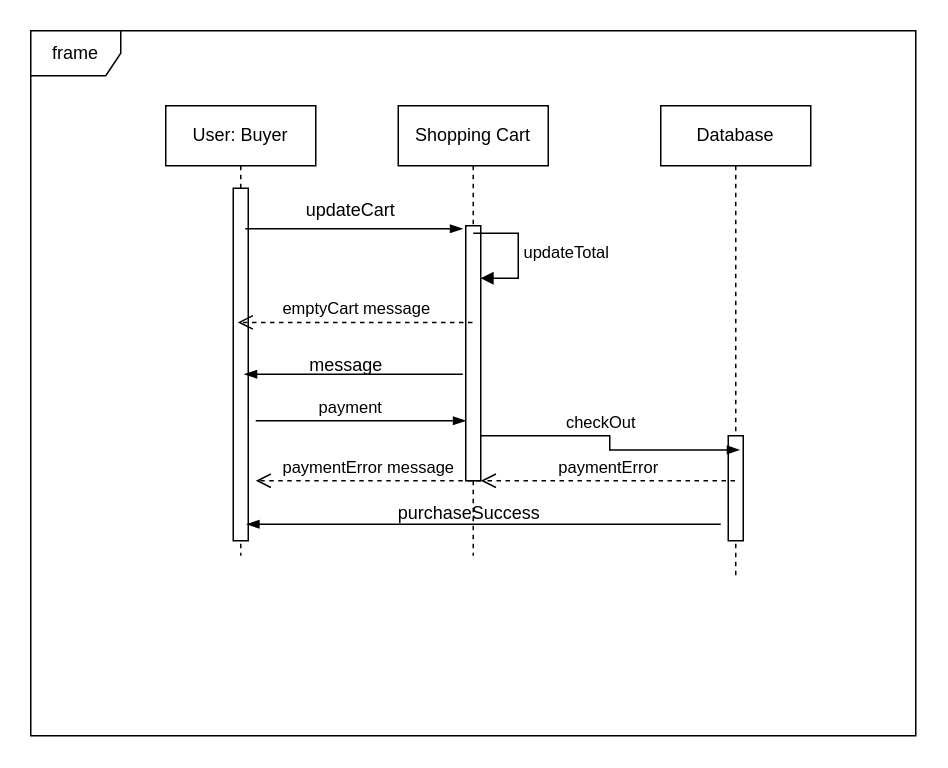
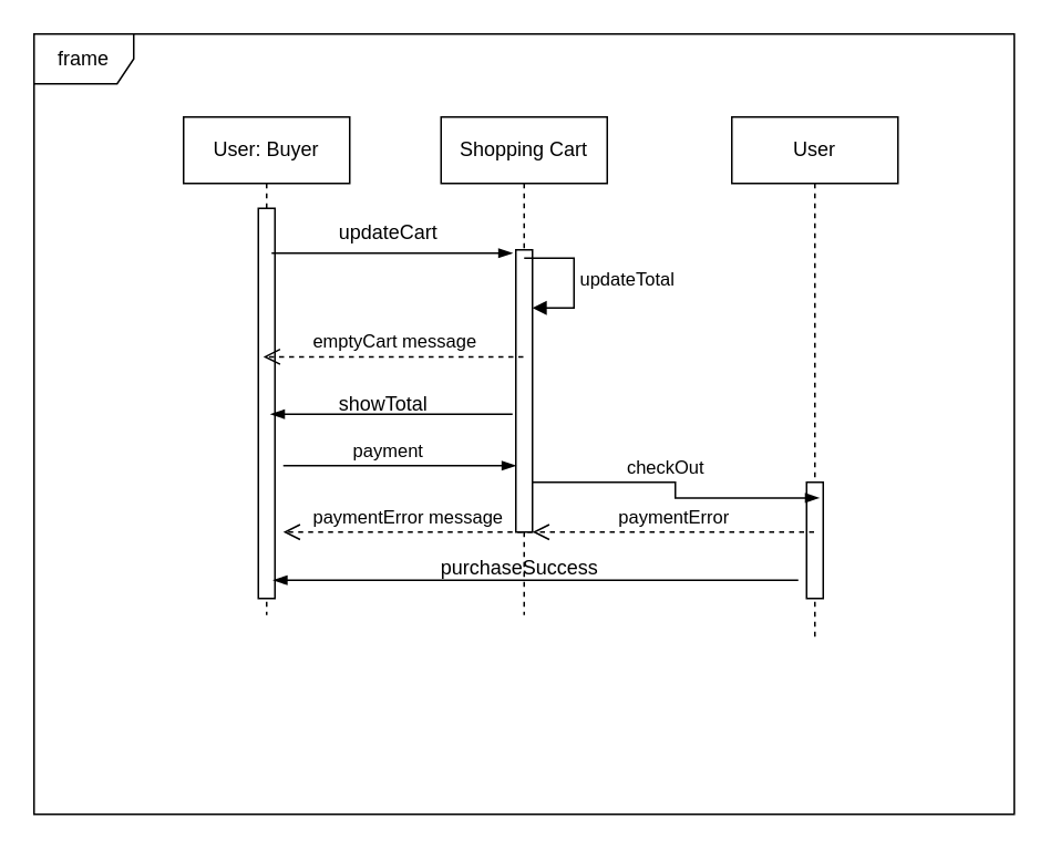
  <mxCell id="0" />
  <mxCell id="1" parent="0" />
  <mxCell id="2" value="frame" style="shape=umlFrame;whiteSpace=wrap;html=1;pointerEvents=0;" vertex="1" parent="1"><mxGeometry x="20" y="20" width="590" height="470" as="geometry" /></mxCell>
  <mxCell id="3" value="User: Buyer" style="shape=umlLifeline;perimeter=lifelinePerimeter;whiteSpace=wrap;html=1;container=1;dropTarget=0;collapsible=0;recursiveResize=0;outlineConnect=0;portConstraint=eastwest;newEdgeStyle={&quot;curved&quot;:0,&quot;rounded&quot;:0};" vertex="1" parent="1"><mxGeometry x="110" y="70" width="100" height="300" as="geometry" /></mxCell>
  <mxCell id="4" value="" style="html=1;points=[[0,0,0,0,5],[0,1,0,0,-5],[1,0,0,0,5],[1,1,0,0,-5]];perimeter=orthogonalPerimeter;outlineConnect=0;targetShapes=umlLifeline;portConstraint=eastwest;newEdgeStyle={&quot;curved&quot;:0,&quot;rounded&quot;:0};" vertex="1" parent="3"><mxGeometry x="45" y="55" width="10" height="235" as="geometry" /></mxCell>
  <mxCell id="5" value="Shopping Cart" style="shape=umlLifeline;perimeter=lifelinePerimeter;whiteSpace=wrap;html=1;container=1;dropTarget=0;collapsible=0;recursiveResize=0;outlineConnect=0;portConstraint=eastwest;newEdgeStyle={&quot;curved&quot;:0,&quot;rounded&quot;:0};" vertex="1" parent="1"><mxGeometry x="265" y="70" width="100" height="300" as="geometry" /></mxCell>
  <mxCell id="6" value="" style="html=1;points=[[0,0,0,0,5],[0,1,0,0,-5],[1,0,0,0,5],[1,1,0,0,-5]];perimeter=orthogonalPerimeter;outlineConnect=0;targetShapes=umlLifeline;portConstraint=eastwest;newEdgeStyle={&quot;curved&quot;:0,&quot;rounded&quot;:0};" vertex="1" parent="5"><mxGeometry x="45" y="80" width="10" height="170" as="geometry" /></mxCell>
  <mxCell id="7" value="updateTotal" style="html=1;align=left;spacingLeft=2;endArrow=block;rounded=0;edgeStyle=orthogonalEdgeStyle;curved=0;rounded=0;" edge="1" target="6" parent="5"><mxGeometry relative="1" as="geometry"><mxPoint x="50" y="85" as="sourcePoint" /><Array as="points"><mxPoint x="80" y="115" /></Array></mxGeometry></mxCell>
- <mxCell id="8" value="Database" style="shape=umlLifeline;perimeter=lifelinePerimeter;whiteSpace=wrap;html=1;container=1;dropTarget=0;collapsible=0;recursiveResize=0;outlineConnect=0;portConstraint=eastwest;newEdgeStyle={&quot;curved&quot;:0,&quot;rounded&quot;:0};" vertex="1" parent="1"><mxGeometry x="440" y="70" width="100" height="313" as="geometry" /></mxCell>
+ <mxCell id="8" value="User" style="shape=umlLifeline;perimeter=lifelinePerimeter;whiteSpace=wrap;html=1;container=1;dropTarget=0;collapsible=0;recursiveResize=0;outlineConnect=0;portConstraint=eastwest;newEdgeStyle={&quot;curved&quot;:0,&quot;rounded&quot;:0};" vertex="1" parent="1"><mxGeometry x="440" y="70" width="100" height="313" as="geometry" /></mxCell>
  <mxCell id="9" value="" style="html=1;points=[[0,0,0,0,5],[0,1,0,0,-5],[1,0,0,0,5],[1,1,0,0,-5]];perimeter=orthogonalPerimeter;outlineConnect=0;targetShapes=umlLifeline;portConstraint=eastwest;newEdgeStyle={&quot;curved&quot;:0,&quot;rounded&quot;:0};" vertex="1" parent="8"><mxGeometry x="45" y="220" width="10" height="70" as="geometry" /></mxCell>
  <mxCell id="10" value="" style="edgeStyle=elbowEdgeStyle;fontSize=12;html=1;endArrow=blockThin;endFill=1;rounded=0;entryX=0.4;entryY=0.267;entryDx=0;entryDy=0;entryPerimeter=0;elbow=vertical;" edge="1" parent="1"><mxGeometry width="160" relative="1" as="geometry"><mxPoint x="163" y="152" as="sourcePoint" /><mxPoint x="308" y="152.1" as="targetPoint" /></mxGeometry></mxCell>
  <mxCell id="11" value="updateCart" style="text;html=1;align=center;verticalAlign=middle;resizable=0;points=[];autosize=1;strokeColor=none;fillColor=none;" vertex="1" parent="1"><mxGeometry x="193" y="125" width="80" height="30" as="geometry" /></mxCell>
  <mxCell id="12" value="emptyCart message" style="html=1;verticalAlign=bottom;endArrow=open;dashed=1;endSize=8;curved=0;rounded=0;" edge="1" parent="1"><mxGeometry relative="1" as="geometry"><mxPoint x="314.5" y="214.46" as="sourcePoint" /><mxPoint x="158" y="214.46" as="targetPoint" /></mxGeometry></mxCell>
  <mxCell id="13" value="" style="edgeStyle=elbowEdgeStyle;fontSize=12;html=1;endArrow=blockThin;endFill=1;rounded=0;entryX=0.524;entryY=0.569;entryDx=0;entryDy=0;entryPerimeter=0;elbow=vertical;" edge="1" parent="1"><mxGeometry width="160" relative="1" as="geometry"><mxPoint x="308" y="249" as="sourcePoint" /><mxPoint x="162.4" y="249.7" as="targetPoint" /></mxGeometry></mxCell>
- <mxCell id="14" value="message" style="text;html=1;align=center;verticalAlign=middle;resizable=0;points=[];autosize=1;strokeColor=none;fillColor=none;" vertex="1" parent="1"><mxGeometry x="190" y="228" width="80" height="30" as="geometry" /></mxCell>
+ <mxCell id="14" value="showTotal" style="text;html=1;align=center;verticalAlign=middle;resizable=0;points=[];autosize=1;strokeColor=none;fillColor=none;" vertex="1" parent="1"><mxGeometry x="190" y="228" width="80" height="30" as="geometry" /></mxCell>
  <mxCell id="15" value="" style="edgeStyle=elbowEdgeStyle;fontSize=12;html=1;endArrow=blockThin;endFill=1;rounded=0;elbow=vertical;" edge="1" parent="1"><mxGeometry width="160" relative="1" as="geometry"><mxPoint x="170" y="280" as="sourcePoint" /><mxPoint x="310" y="280" as="targetPoint" /></mxGeometry></mxCell>
  <mxCell id="16" value="payment" style="edgeLabel;html=1;align=center;verticalAlign=middle;resizable=0;points=[];" vertex="1" connectable="0" parent="15"><mxGeometry x="-0.171" y="-14" relative="1" as="geometry"><mxPoint x="4" y="-24" as="offset" /></mxGeometry></mxCell>
  <mxCell id="17" value="" style="edgeStyle=elbowEdgeStyle;fontSize=12;html=1;endArrow=blockThin;endFill=1;rounded=0;elbow=horizontal;entryX=0.526;entryY=0.733;entryDx=0;entryDy=0;entryPerimeter=0;" edge="1" parent="1" target="8"><mxGeometry width="160" relative="1" as="geometry"><mxPoint x="320" y="290" as="sourcePoint" /><mxPoint x="460" y="290" as="targetPoint" /></mxGeometry></mxCell>
  <mxCell id="18" value="checkOut" style="edgeLabel;html=1;align=center;verticalAlign=middle;resizable=0;points=[];" vertex="1" connectable="0" parent="17"><mxGeometry x="-0.171" y="-14" relative="1" as="geometry"><mxPoint x="4" y="-24" as="offset" /></mxGeometry></mxCell>
  <mxCell id="19" value="" style="edgeStyle=elbowEdgeStyle;fontSize=12;html=1;endArrow=blockThin;endFill=1;rounded=0;" edge="1" parent="1"><mxGeometry width="160" relative="1" as="geometry"><mxPoint x="480" y="349" as="sourcePoint" /><mxPoint x="164" y="349" as="targetPoint" /><Array as="points" /></mxGeometry></mxCell>
  <mxCell id="20" value="purchaseSuccess" style="text;html=1;align=center;verticalAlign=middle;resizable=0;points=[];autosize=1;strokeColor=none;fillColor=none;" vertex="1" parent="1"><mxGeometry x="252" y="327" width="120" height="30" as="geometry" /></mxCell>
  <mxCell id="21" value="paymentError" style="html=1;verticalAlign=bottom;endArrow=open;dashed=1;endSize=8;curved=0;rounded=0;" edge="1" parent="1" source="8"><mxGeometry relative="1" as="geometry"><mxPoint x="400" y="320" as="sourcePoint" /><mxPoint x="320" y="320" as="targetPoint" /></mxGeometry></mxCell>
  <mxCell id="22" value="paymentError message" style="html=1;verticalAlign=bottom;endArrow=open;dashed=1;endSize=8;curved=0;rounded=0;" edge="1" parent="1"><mxGeometry relative="1" as="geometry"><mxPoint x="320" y="320" as="sourcePoint" /><mxPoint x="170" y="320" as="targetPoint" /></mxGeometry></mxCell>
